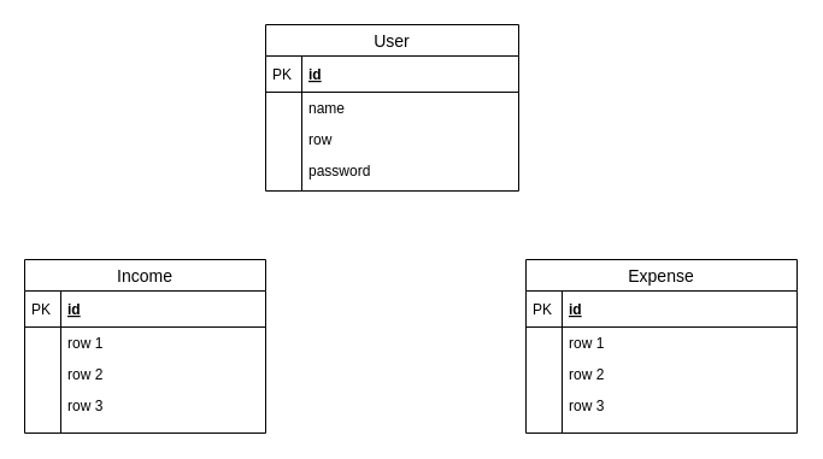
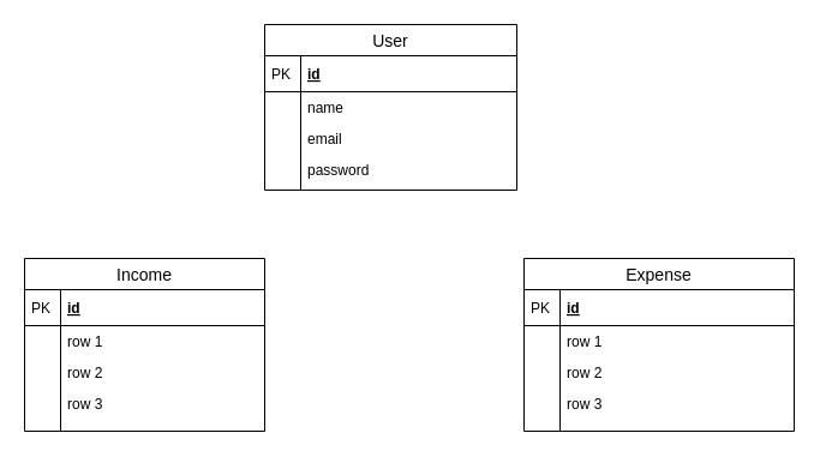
  <mxCell id="0" />
  <mxCell id="1" parent="0" />
  <mxCell id="2" value="User" style="swimlane;fontStyle=0;childLayout=stackLayout;horizontal=1;startSize=26;horizontalStack=0;resizeParent=1;resizeParentMax=0;resizeLast=0;collapsible=1;marginBottom=0;align=center;fontSize=14;" parent="1" vertex="1"><mxGeometry x="220" y="20" width="210" height="138" as="geometry" /></mxCell>
  <mxCell id="3" value="id" style="shape=partialRectangle;top=0;left=0;right=0;bottom=1;align=left;verticalAlign=middle;fillColor=none;spacingLeft=34;spacingRight=4;overflow=hidden;rotatable=0;points=[[0,0.5],[1,0.5]];portConstraint=eastwest;dropTarget=0;fontStyle=5;fontSize=12;" parent="2" vertex="1"><mxGeometry y="26" width="210" height="30" as="geometry" /></mxCell>
  <mxCell id="4" value="PK" style="shape=partialRectangle;top=0;left=0;bottom=0;fillColor=none;align=left;verticalAlign=middle;spacingLeft=4;spacingRight=4;overflow=hidden;rotatable=0;points=[];portConstraint=eastwest;part=1;fontSize=12;" parent="3" vertex="1" connectable="0"><mxGeometry width="30" height="30" as="geometry" /></mxCell>
  <mxCell id="5" value="name&#10;" style="shape=partialRectangle;top=0;left=0;right=0;bottom=0;align=left;verticalAlign=top;fillColor=none;spacingLeft=34;spacingRight=4;overflow=hidden;rotatable=0;points=[[0,0.5],[1,0.5]];portConstraint=eastwest;dropTarget=0;fontSize=12;" parent="2" vertex="1"><mxGeometry y="56" width="210" height="26" as="geometry" /></mxCell>
  <mxCell id="6" value="" style="shape=partialRectangle;top=0;left=0;bottom=0;fillColor=none;align=left;verticalAlign=top;spacingLeft=4;spacingRight=4;overflow=hidden;rotatable=0;points=[];portConstraint=eastwest;part=1;fontSize=12;" parent="5" vertex="1" connectable="0"><mxGeometry width="30" height="26" as="geometry" /></mxCell>
- <mxCell id="7" value="row&#10;" style="shape=partialRectangle;top=0;left=0;right=0;bottom=0;align=left;verticalAlign=top;fillColor=none;spacingLeft=34;spacingRight=4;overflow=hidden;rotatable=0;points=[[0,0.5],[1,0.5]];portConstraint=eastwest;dropTarget=0;fontSize=12;" parent="2" vertex="1"><mxGeometry y="82" width="210" height="26" as="geometry" /></mxCell>
+ <mxCell id="7" value="email&#10;" style="shape=partialRectangle;top=0;left=0;right=0;bottom=0;align=left;verticalAlign=top;fillColor=none;spacingLeft=34;spacingRight=4;overflow=hidden;rotatable=0;points=[[0,0.5],[1,0.5]];portConstraint=eastwest;dropTarget=0;fontSize=12;" parent="2" vertex="1"><mxGeometry y="82" width="210" height="26" as="geometry" /></mxCell>
  <mxCell id="8" value="" style="shape=partialRectangle;top=0;left=0;bottom=0;fillColor=none;align=left;verticalAlign=top;spacingLeft=4;spacingRight=4;overflow=hidden;rotatable=0;points=[];portConstraint=eastwest;part=1;fontSize=12;" parent="7" vertex="1" connectable="0"><mxGeometry width="30" height="26" as="geometry" /></mxCell>
  <mxCell id="9" value="password" style="shape=partialRectangle;top=0;left=0;right=0;bottom=0;align=left;verticalAlign=top;fillColor=none;spacingLeft=34;spacingRight=4;overflow=hidden;rotatable=0;points=[[0,0.5],[1,0.5]];portConstraint=eastwest;dropTarget=0;fontSize=12;" parent="2" vertex="1"><mxGeometry y="108" width="210" height="26" as="geometry" /></mxCell>
  <mxCell id="10" value="" style="shape=partialRectangle;top=0;left=0;bottom=0;fillColor=none;align=left;verticalAlign=top;spacingLeft=4;spacingRight=4;overflow=hidden;rotatable=0;points=[];portConstraint=eastwest;part=1;fontSize=12;" parent="9" vertex="1" connectable="0"><mxGeometry width="30" height="26" as="geometry" /></mxCell>
  <mxCell id="11" value="" style="shape=partialRectangle;top=0;left=0;right=0;bottom=0;align=left;verticalAlign=top;fillColor=none;spacingLeft=34;spacingRight=4;overflow=hidden;rotatable=0;points=[[0,0.5],[1,0.5]];portConstraint=eastwest;dropTarget=0;fontSize=12;" parent="2" vertex="1"><mxGeometry y="134" width="210" height="4" as="geometry" /></mxCell>
  <mxCell id="12" value="" style="shape=partialRectangle;top=0;left=0;bottom=0;fillColor=none;align=left;verticalAlign=top;spacingLeft=4;spacingRight=4;overflow=hidden;rotatable=0;points=[];portConstraint=eastwest;part=1;fontSize=12;" parent="11" vertex="1" connectable="0"><mxGeometry width="30" height="4" as="geometry" /></mxCell>
  <mxCell id="13" value="Income" style="swimlane;fontStyle=0;childLayout=stackLayout;horizontal=1;startSize=26;horizontalStack=0;resizeParent=1;resizeParentMax=0;resizeLast=0;collapsible=1;marginBottom=0;align=center;fontSize=14;" vertex="1" parent="1"><mxGeometry x="20" y="215" width="200" height="144" as="geometry" /></mxCell>
  <mxCell id="14" value="id" style="shape=partialRectangle;top=0;left=0;right=0;bottom=1;align=left;verticalAlign=middle;fillColor=none;spacingLeft=34;spacingRight=4;overflow=hidden;rotatable=0;points=[[0,0.5],[1,0.5]];portConstraint=eastwest;dropTarget=0;fontStyle=5;fontSize=12;" vertex="1" parent="13"><mxGeometry y="26" width="200" height="30" as="geometry" /></mxCell>
  <mxCell id="15" value="PK" style="shape=partialRectangle;top=0;left=0;bottom=0;fillColor=none;align=left;verticalAlign=middle;spacingLeft=4;spacingRight=4;overflow=hidden;rotatable=0;points=[];portConstraint=eastwest;part=1;fontSize=12;" vertex="1" connectable="0" parent="14"><mxGeometry width="30" height="30" as="geometry" /></mxCell>
  <mxCell id="16" value="row 1" style="shape=partialRectangle;top=0;left=0;right=0;bottom=0;align=left;verticalAlign=top;fillColor=none;spacingLeft=34;spacingRight=4;overflow=hidden;rotatable=0;points=[[0,0.5],[1,0.5]];portConstraint=eastwest;dropTarget=0;fontSize=12;" vertex="1" parent="13"><mxGeometry y="56" width="200" height="26" as="geometry" /></mxCell>
  <mxCell id="17" value="" style="shape=partialRectangle;top=0;left=0;bottom=0;fillColor=none;align=left;verticalAlign=top;spacingLeft=4;spacingRight=4;overflow=hidden;rotatable=0;points=[];portConstraint=eastwest;part=1;fontSize=12;" vertex="1" connectable="0" parent="16"><mxGeometry width="30" height="26" as="geometry" /></mxCell>
  <mxCell id="18" value="row 2" style="shape=partialRectangle;top=0;left=0;right=0;bottom=0;align=left;verticalAlign=top;fillColor=none;spacingLeft=34;spacingRight=4;overflow=hidden;rotatable=0;points=[[0,0.5],[1,0.5]];portConstraint=eastwest;dropTarget=0;fontSize=12;" vertex="1" parent="13"><mxGeometry y="82" width="200" height="26" as="geometry" /></mxCell>
  <mxCell id="19" value="" style="shape=partialRectangle;top=0;left=0;bottom=0;fillColor=none;align=left;verticalAlign=top;spacingLeft=4;spacingRight=4;overflow=hidden;rotatable=0;points=[];portConstraint=eastwest;part=1;fontSize=12;" vertex="1" connectable="0" parent="18"><mxGeometry width="30" height="26" as="geometry" /></mxCell>
  <mxCell id="20" value="row 3" style="shape=partialRectangle;top=0;left=0;right=0;bottom=0;align=left;verticalAlign=top;fillColor=none;spacingLeft=34;spacingRight=4;overflow=hidden;rotatable=0;points=[[0,0.5],[1,0.5]];portConstraint=eastwest;dropTarget=0;fontSize=12;" vertex="1" parent="13"><mxGeometry y="108" width="200" height="26" as="geometry" /></mxCell>
  <mxCell id="21" value="" style="shape=partialRectangle;top=0;left=0;bottom=0;fillColor=none;align=left;verticalAlign=top;spacingLeft=4;spacingRight=4;overflow=hidden;rotatable=0;points=[];portConstraint=eastwest;part=1;fontSize=12;" vertex="1" connectable="0" parent="20"><mxGeometry width="30" height="26" as="geometry" /></mxCell>
  <mxCell id="22" value="" style="shape=partialRectangle;top=0;left=0;right=0;bottom=0;align=left;verticalAlign=top;fillColor=none;spacingLeft=34;spacingRight=4;overflow=hidden;rotatable=0;points=[[0,0.5],[1,0.5]];portConstraint=eastwest;dropTarget=0;fontSize=12;" vertex="1" parent="13"><mxGeometry y="134" width="200" height="10" as="geometry" /></mxCell>
  <mxCell id="23" value="" style="shape=partialRectangle;top=0;left=0;bottom=0;fillColor=none;align=left;verticalAlign=top;spacingLeft=4;spacingRight=4;overflow=hidden;rotatable=0;points=[];portConstraint=eastwest;part=1;fontSize=12;" vertex="1" connectable="0" parent="22"><mxGeometry width="30" height="10" as="geometry" /></mxCell>
  <mxCell id="24" value="Expense" style="swimlane;fontStyle=0;childLayout=stackLayout;horizontal=1;startSize=26;horizontalStack=0;resizeParent=1;resizeParentMax=0;resizeLast=0;collapsible=1;marginBottom=0;align=center;fontSize=14;" vertex="1" parent="1"><mxGeometry x="436" y="215" width="225" height="144" as="geometry" /></mxCell>
  <mxCell id="25" value="id" style="shape=partialRectangle;top=0;left=0;right=0;bottom=1;align=left;verticalAlign=middle;fillColor=none;spacingLeft=34;spacingRight=4;overflow=hidden;rotatable=0;points=[[0,0.5],[1,0.5]];portConstraint=eastwest;dropTarget=0;fontStyle=5;fontSize=12;" vertex="1" parent="24"><mxGeometry y="26" width="225" height="30" as="geometry" /></mxCell>
  <mxCell id="26" value="PK" style="shape=partialRectangle;top=0;left=0;bottom=0;fillColor=none;align=left;verticalAlign=middle;spacingLeft=4;spacingRight=4;overflow=hidden;rotatable=0;points=[];portConstraint=eastwest;part=1;fontSize=12;" vertex="1" connectable="0" parent="25"><mxGeometry width="30" height="30" as="geometry" /></mxCell>
  <mxCell id="27" value="row 1" style="shape=partialRectangle;top=0;left=0;right=0;bottom=0;align=left;verticalAlign=top;fillColor=none;spacingLeft=34;spacingRight=4;overflow=hidden;rotatable=0;points=[[0,0.5],[1,0.5]];portConstraint=eastwest;dropTarget=0;fontSize=12;" vertex="1" parent="24"><mxGeometry y="56" width="225" height="26" as="geometry" /></mxCell>
  <mxCell id="28" value="" style="shape=partialRectangle;top=0;left=0;bottom=0;fillColor=none;align=left;verticalAlign=top;spacingLeft=4;spacingRight=4;overflow=hidden;rotatable=0;points=[];portConstraint=eastwest;part=1;fontSize=12;" vertex="1" connectable="0" parent="27"><mxGeometry width="30" height="26" as="geometry" /></mxCell>
  <mxCell id="29" value="row 2" style="shape=partialRectangle;top=0;left=0;right=0;bottom=0;align=left;verticalAlign=top;fillColor=none;spacingLeft=34;spacingRight=4;overflow=hidden;rotatable=0;points=[[0,0.5],[1,0.5]];portConstraint=eastwest;dropTarget=0;fontSize=12;" vertex="1" parent="24"><mxGeometry y="82" width="225" height="26" as="geometry" /></mxCell>
  <mxCell id="30" value="" style="shape=partialRectangle;top=0;left=0;bottom=0;fillColor=none;align=left;verticalAlign=top;spacingLeft=4;spacingRight=4;overflow=hidden;rotatable=0;points=[];portConstraint=eastwest;part=1;fontSize=12;" vertex="1" connectable="0" parent="29"><mxGeometry width="30" height="26" as="geometry" /></mxCell>
  <mxCell id="31" value="row 3" style="shape=partialRectangle;top=0;left=0;right=0;bottom=0;align=left;verticalAlign=top;fillColor=none;spacingLeft=34;spacingRight=4;overflow=hidden;rotatable=0;points=[[0,0.5],[1,0.5]];portConstraint=eastwest;dropTarget=0;fontSize=12;" vertex="1" parent="24"><mxGeometry y="108" width="225" height="26" as="geometry" /></mxCell>
  <mxCell id="32" value="" style="shape=partialRectangle;top=0;left=0;bottom=0;fillColor=none;align=left;verticalAlign=top;spacingLeft=4;spacingRight=4;overflow=hidden;rotatable=0;points=[];portConstraint=eastwest;part=1;fontSize=12;" vertex="1" connectable="0" parent="31"><mxGeometry width="30" height="26" as="geometry" /></mxCell>
  <mxCell id="33" value="" style="shape=partialRectangle;top=0;left=0;right=0;bottom=0;align=left;verticalAlign=top;fillColor=none;spacingLeft=34;spacingRight=4;overflow=hidden;rotatable=0;points=[[0,0.5],[1,0.5]];portConstraint=eastwest;dropTarget=0;fontSize=12;" vertex="1" parent="24"><mxGeometry y="134" width="225" height="10" as="geometry" /></mxCell>
  <mxCell id="34" value="" style="shape=partialRectangle;top=0;left=0;bottom=0;fillColor=none;align=left;verticalAlign=top;spacingLeft=4;spacingRight=4;overflow=hidden;rotatable=0;points=[];portConstraint=eastwest;part=1;fontSize=12;" vertex="1" connectable="0" parent="33"><mxGeometry width="30" height="10" as="geometry" /></mxCell>
